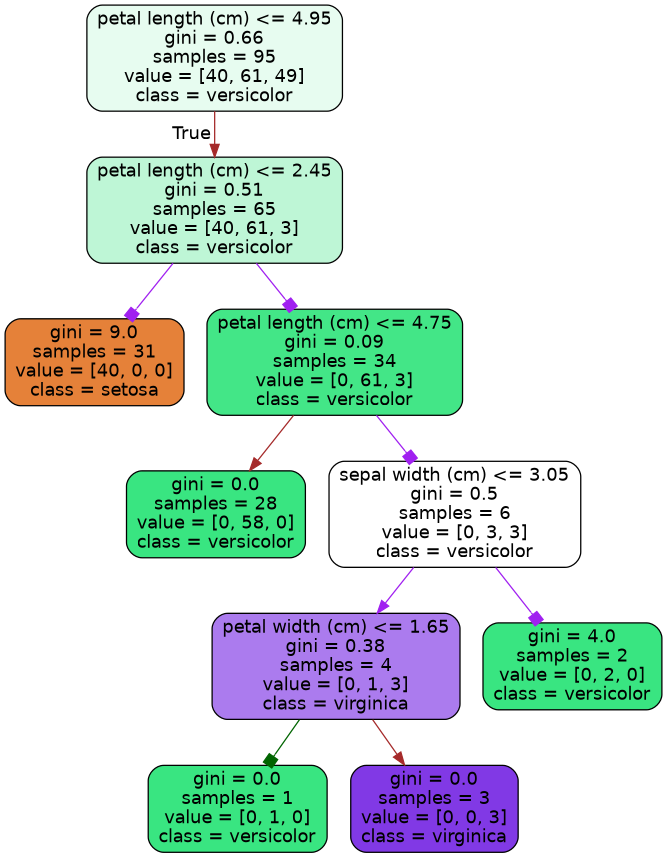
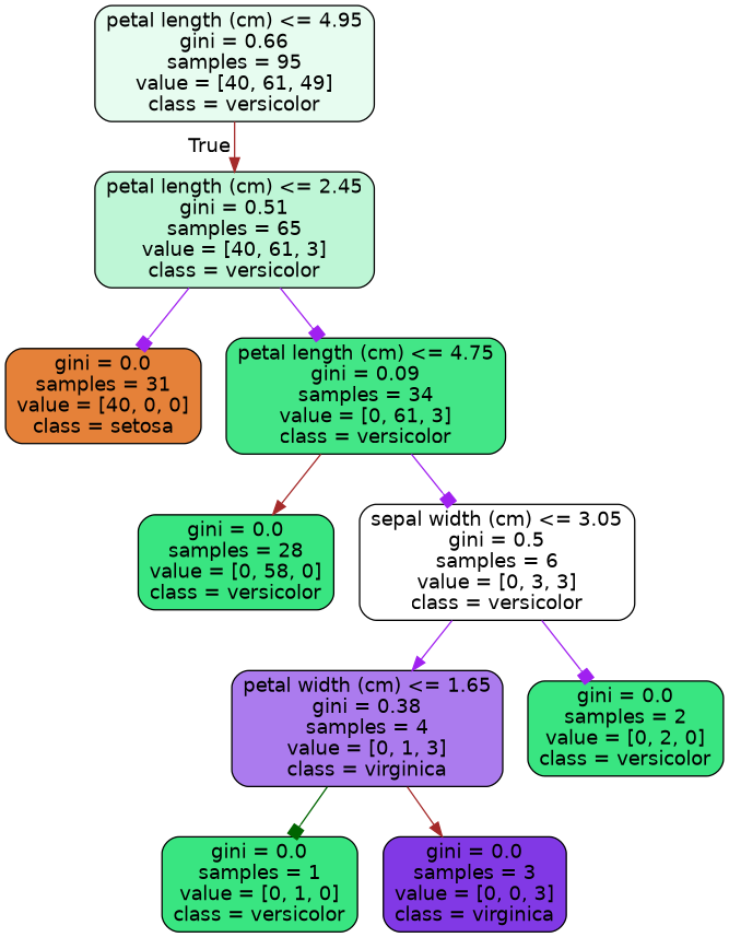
  digraph {
    node [color=black fillcolor="#39e581" fontname=helvetica shape=box style="filled, rounded"]
    edge [arrowhead=box color=purple fontname=helvetica]
    n1 [fillcolor="#e7fcf0" label="petal length (cm) <= 4.95\ngini = 0.66\nsamples = 95\nvalue = [40, 61, 49]\nclass = versicolor"]
    n2 [fillcolor="#bef6d6" label="petal length (cm) <= 2.45\ngini = 0.51\nsamples = 65\nvalue = [40, 61, 3]\nclass = versicolor"]
-   n3 [fillcolor="#e58139" label="gini = 9.0\nsamples = 31\nvalue = [40, 0, 0]\nclass = setosa"]
+   n3 [fillcolor="#e58139" label="gini = 0.0\nsamples = 31\nvalue = [40, 0, 0]\nclass = setosa"]
    n4 [fillcolor="#43e687" label="petal length (cm) <= 4.75\ngini = 0.09\nsamples = 34\nvalue = [0, 61, 3]\nclass = versicolor"]
    n5 [label="gini = 0.0\nsamples = 28\nvalue = [0, 58, 0]\nclass = versicolor"]
    n6 [fillcolor="#ffffff" label="sepal width (cm) <= 3.05\ngini = 0.5\nsamples = 6\nvalue = [0, 3, 3]\nclass = versicolor"]
    n7 [fillcolor="#ab7bee" label="petal width (cm) <= 1.65\ngini = 0.38\nsamples = 4\nvalue = [0, 1, 3]\nclass = virginica"]
-   n8 [label="gini = 4.0\nsamples = 2\nvalue = [0, 2, 0]\nclass = versicolor"]
+   n8 [label="gini = 0.0\nsamples = 2\nvalue = [0, 2, 0]\nclass = versicolor"]
    n9 [label="gini = 0.0\nsamples = 1\nvalue = [0, 1, 0]\nclass = versicolor"]
    n10 [fillcolor="#8139e5" label="gini = 0.0\nsamples = 3\nvalue = [0, 0, 3]\nclass = virginica"]
    n1 -> n2 [arrowhead=normal color=brown headlabel=True labelangle=45 labeldistance=2.5]
    n2 -> n3
    n2 -> n4
    n4 -> n5 [arrowhead=normal color=brown]
    n4 -> n6
    n6 -> n7 [arrowhead=normal]
    n6 -> n8
    n7 -> n9 [color=darkgreen]
    n7 -> n10 [arrowhead=normal color=brown]
  }
